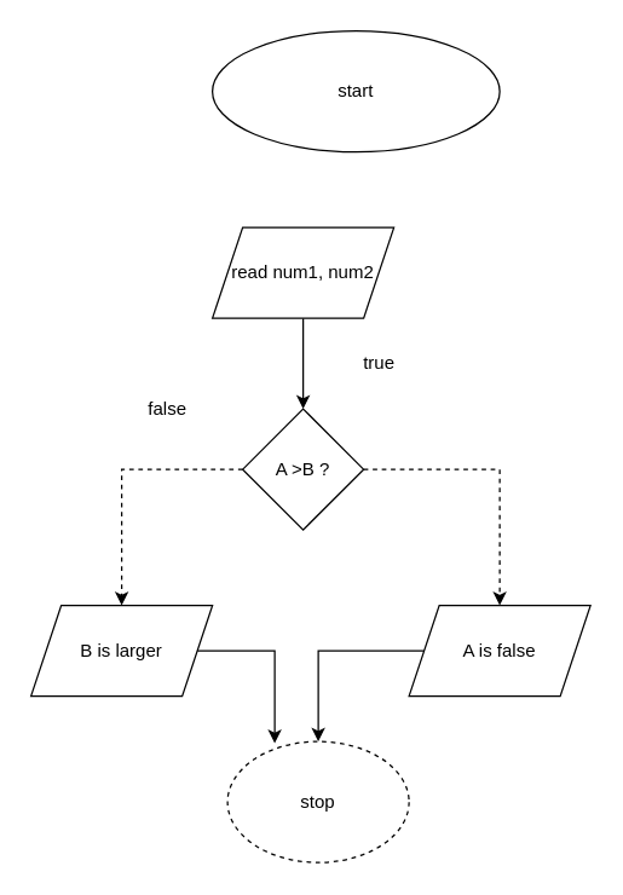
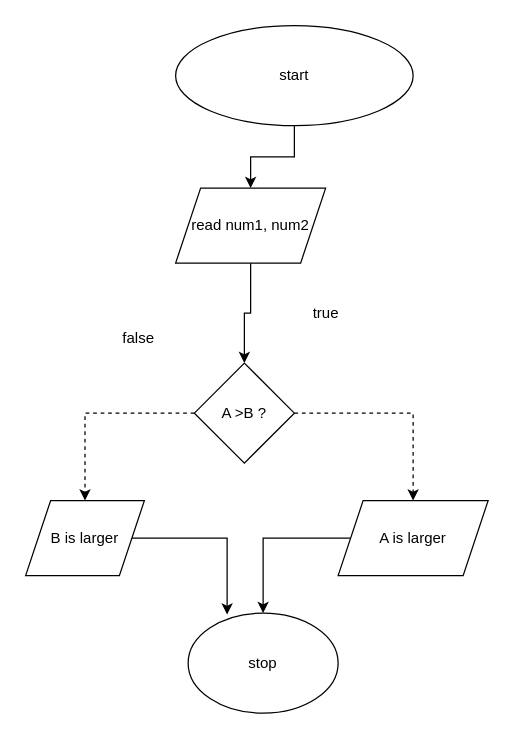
  <mxCell id="0" />
  <mxCell id="1" parent="0" />
+ <mxCell id="2" style="edgeStyle=orthogonalEdgeStyle;rounded=0;orthogonalLoop=1;jettySize=auto;html=1;exitX=0.5;exitY=1;exitDx=0;exitDy=0;entryX=0.5;entryY=0;entryDx=0;entryDy=0;" edge="1" parent="1" source="3" target="5"><mxGeometry relative="1" as="geometry" /></mxCell>
  <mxCell id="3" value="start" style="ellipse;whiteSpace=wrap;html=1;" vertex="1" parent="1"><mxGeometry x="140" y="20" width="190" height="80" as="geometry" /></mxCell>
  <mxCell id="4" style="edgeStyle=orthogonalEdgeStyle;rounded=0;orthogonalLoop=1;jettySize=auto;html=1;entryX=0.5;entryY=0;entryDx=0;entryDy=0;" edge="1" parent="1" source="5" target="8"><mxGeometry relative="1" as="geometry" /></mxCell>
  <mxCell id="5" value="read num1, num2" style="shape=parallelogram;perimeter=parallelogramPerimeter;whiteSpace=wrap;html=1;fixedSize=1;" vertex="1" parent="1"><mxGeometry x="140" y="150" width="120" height="60" as="geometry" /></mxCell>
  <mxCell id="6" style="edgeStyle=orthogonalEdgeStyle;rounded=0;orthogonalLoop=1;jettySize=auto;html=1;entryX=0.5;entryY=0;entryDx=0;entryDy=0;dashed=1;" edge="1" parent="1" source="8" target="10"><mxGeometry relative="1" as="geometry" /></mxCell>
  <mxCell id="7" style="edgeStyle=orthogonalEdgeStyle;rounded=0;orthogonalLoop=1;jettySize=auto;html=1;dashed=1;" edge="1" parent="1" source="8" target="12"><mxGeometry relative="1" as="geometry" /></mxCell>
- <mxCell id="8" value="A &amp;gt;B ?" style="rhombus;whiteSpace=wrap;html=1;" vertex="1" parent="1"><mxGeometry x="160" y="270" width="80" height="80" as="geometry" /></mxCell>
+ <mxCell id="8" value="A &amp;gt;B ?" style="rhombus;whiteSpace=wrap;html=1;" vertex="1" parent="1"><mxGeometry x="155" y="290" width="80" height="80" as="geometry" /></mxCell>
  <mxCell id="9" style="edgeStyle=orthogonalEdgeStyle;rounded=0;orthogonalLoop=1;jettySize=auto;html=1;entryX=0.26;entryY=0.015;entryDx=0;entryDy=0;entryPerimeter=0;" edge="1" parent="1" source="10" target="13"><mxGeometry relative="1" as="geometry" /></mxCell>
- <mxCell id="10" value="B is larger" style="shape=parallelogram;perimeter=parallelogramPerimeter;whiteSpace=wrap;html=1;fixedSize=1;" vertex="1" parent="1"><mxGeometry x="20" y="400" width="120" height="60" as="geometry" /></mxCell>
+ <mxCell id="10" value="B is larger" style="shape=parallelogram;perimeter=parallelogramPerimeter;whiteSpace=wrap;html=1;fixedSize=1;" vertex="1" parent="1"><mxGeometry x="20" y="400" width="95" height="60" as="geometry" /></mxCell>
  <mxCell id="11" style="edgeStyle=orthogonalEdgeStyle;rounded=0;orthogonalLoop=1;jettySize=auto;html=1;exitX=0;exitY=0.5;exitDx=0;exitDy=0;" edge="1" parent="1" source="12" target="13"><mxGeometry relative="1" as="geometry"><mxPoint x="210" y="480" as="targetPoint" /><Array as="points"><mxPoint x="210" y="430" /></Array></mxGeometry></mxCell>
- <mxCell id="12" value="A is false" style="shape=parallelogram;perimeter=parallelogramPerimeter;whiteSpace=wrap;html=1;fixedSize=1;" vertex="1" parent="1"><mxGeometry x="270" y="400" width="120" height="60" as="geometry" /></mxCell>
- <mxCell id="13" value="stop" style="ellipse;whiteSpace=wrap;html=1;dashed=1;" vertex="1" parent="1"><mxGeometry x="150" y="490" width="120" height="80" as="geometry" /></mxCell>
+ <mxCell id="12" value="A is larger" style="shape=parallelogram;perimeter=parallelogramPerimeter;whiteSpace=wrap;html=1;fixedSize=1;" vertex="1" parent="1"><mxGeometry x="270" y="400" width="120" height="60" as="geometry" /></mxCell>
+ <mxCell id="13" value="stop" style="ellipse;whiteSpace=wrap;html=1;" vertex="1" parent="1"><mxGeometry x="150" y="490" width="120" height="80" as="geometry" /></mxCell>
  <mxCell id="14" value="false" style="text;html=1;align=center;verticalAlign=middle;resizable=0;points=[];autosize=1;strokeColor=none;fillColor=none;" vertex="1" parent="1"><mxGeometry x="90" y="260" width="40" height="20" as="geometry" /></mxCell>
- <mxCell id="15" value="true" style="text;html=1;align=center;verticalAlign=middle;resizable=0;points=[];autosize=1;strokeColor=none;fillColor=none;" vertex="1" parent="1"><mxGeometry x="230" y="230" width="40" height="20" as="geometry" /></mxCell>
+ <mxCell id="15" value="true" style="text;html=1;align=center;verticalAlign=middle;resizable=0;points=[];autosize=1;strokeColor=none;fillColor=none;" vertex="1" parent="1"><mxGeometry x="240" y="240" width="40" height="20" as="geometry" /></mxCell>
